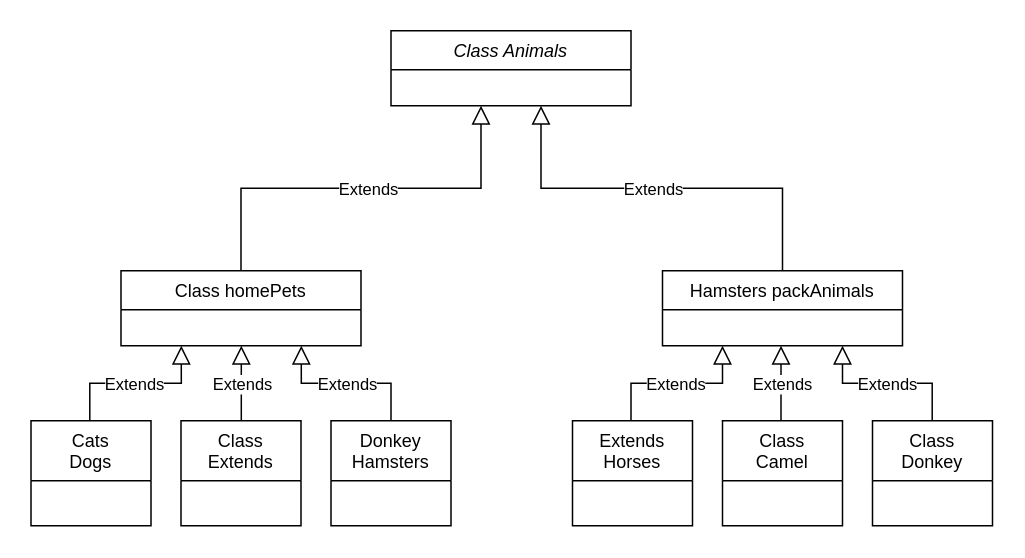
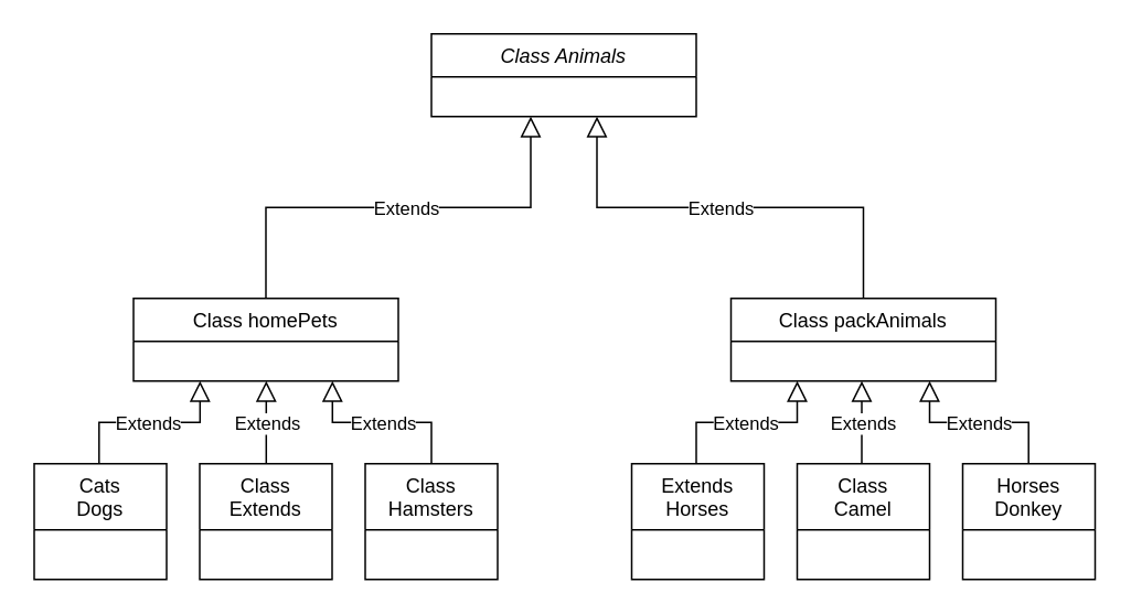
  <mxCell id="0" />
  <mxCell id="1" parent="0" />
  <mxCell id="2" value="Class Animals" style="swimlane;fontStyle=2;align=center;verticalAlign=top;childLayout=stackLayout;horizontal=1;startSize=26;horizontalStack=0;resizeParent=1;resizeLast=0;collapsible=1;marginBottom=0;rounded=0;shadow=0;strokeWidth=1;" parent="1" vertex="1"><mxGeometry x="260" y="20" width="160" height="50" as="geometry"><mxRectangle x="230" y="140" width="160" height="26" as="alternateBounds" /></mxGeometry></mxCell>
  <mxCell id="3" value="Class homePets" style="swimlane;fontStyle=0;align=center;verticalAlign=top;childLayout=stackLayout;horizontal=1;startSize=26;horizontalStack=0;resizeParent=1;resizeLast=0;collapsible=1;marginBottom=0;rounded=0;shadow=0;strokeWidth=1;" parent="1" vertex="1"><mxGeometry x="80" y="180" width="160" height="50" as="geometry"><mxRectangle x="130" y="380" width="160" height="26" as="alternateBounds" /></mxGeometry></mxCell>
  <mxCell id="4" value="" style="endArrow=block;endSize=10;endFill=0;shadow=0;strokeWidth=1;rounded=0;edgeStyle=elbowEdgeStyle;elbow=vertical;exitX=0.5;exitY=0;exitDx=0;exitDy=0;" parent="1" source="3" edge="1"><mxGeometry width="160" relative="1" as="geometry"><mxPoint x="110" y="170" as="sourcePoint" /><mxPoint x="320" y="70" as="targetPoint" /></mxGeometry></mxCell>
  <mxCell id="5" value="Extends" style="edgeLabel;html=1;align=center;verticalAlign=middle;resizable=0;points=[];" vertex="1" connectable="0" parent="4"><mxGeometry x="-0.3" relative="1" as="geometry"><mxPoint x="44" as="offset" /></mxGeometry></mxCell>
  <mxCell id="6" value="" style="endArrow=block;endSize=10;endFill=0;shadow=0;strokeWidth=1;rounded=0;edgeStyle=elbowEdgeStyle;elbow=vertical;exitX=0.5;exitY=0;exitDx=0;exitDy=0;" edge="1" parent="1" source="8"><mxGeometry width="160" relative="1" as="geometry"><mxPoint x="576.48" y="180" as="sourcePoint" /><mxPoint x="360" y="70" as="targetPoint" /></mxGeometry></mxCell>
  <mxCell id="7" value="Extends" style="edgeLabel;html=1;align=center;verticalAlign=middle;resizable=0;points=[];" vertex="1" connectable="0" parent="6"><mxGeometry x="0.061" relative="1" as="geometry"><mxPoint x="2" as="offset" /></mxGeometry></mxCell>
- <mxCell id="8" value="Hamsters packAnimals" style="swimlane;fontStyle=0;align=center;verticalAlign=top;childLayout=stackLayout;horizontal=1;startSize=26;horizontalStack=0;resizeParent=1;resizeLast=0;collapsible=1;marginBottom=0;rounded=0;shadow=0;strokeWidth=1;" vertex="1" parent="1"><mxGeometry x="441" y="180" width="160" height="50" as="geometry"><mxRectangle x="130" y="380" width="160" height="26" as="alternateBounds" /></mxGeometry></mxCell>
- <mxCell id="9" value="Donkey &#10;Hamsters" style="swimlane;fontStyle=0;align=center;verticalAlign=top;childLayout=stackLayout;horizontal=1;startSize=40;horizontalStack=0;resizeParent=1;resizeLast=0;collapsible=1;marginBottom=0;rounded=0;shadow=0;strokeWidth=1;" vertex="1" parent="1"><mxGeometry x="220" y="280" width="80" height="70" as="geometry"><mxRectangle x="300" y="430" width="160" height="26" as="alternateBounds" /></mxGeometry></mxCell>
+ <mxCell id="8" value="Class packAnimals" style="swimlane;fontStyle=0;align=center;verticalAlign=top;childLayout=stackLayout;horizontal=1;startSize=26;horizontalStack=0;resizeParent=1;resizeLast=0;collapsible=1;marginBottom=0;rounded=0;shadow=0;strokeWidth=1;" vertex="1" parent="1"><mxGeometry x="441" y="180" width="160" height="50" as="geometry"><mxRectangle x="130" y="380" width="160" height="26" as="alternateBounds" /></mxGeometry></mxCell>
+ <mxCell id="9" value="Class &#10;Hamsters" style="swimlane;fontStyle=0;align=center;verticalAlign=top;childLayout=stackLayout;horizontal=1;startSize=40;horizontalStack=0;resizeParent=1;resizeLast=0;collapsible=1;marginBottom=0;rounded=0;shadow=0;strokeWidth=1;" vertex="1" parent="1"><mxGeometry x="220" y="280" width="80" height="70" as="geometry"><mxRectangle x="300" y="430" width="160" height="26" as="alternateBounds" /></mxGeometry></mxCell>
  <mxCell id="10" value="Class &#10;Extends&#10;" style="swimlane;fontStyle=0;align=center;verticalAlign=top;childLayout=stackLayout;horizontal=1;startSize=40;horizontalStack=0;resizeParent=1;resizeLast=0;collapsible=1;marginBottom=0;rounded=0;shadow=0;strokeWidth=1;" vertex="1" parent="1"><mxGeometry x="120" y="280" width="80" height="70" as="geometry"><mxRectangle x="300" y="430" width="160" height="26" as="alternateBounds" /></mxGeometry></mxCell>
  <mxCell id="11" value="Cats &#10;Dogs&#10;" style="swimlane;fontStyle=0;align=center;verticalAlign=top;childLayout=stackLayout;horizontal=1;startSize=40;horizontalStack=0;resizeParent=1;resizeLast=0;collapsible=1;marginBottom=0;rounded=0;shadow=0;strokeWidth=1;" vertex="1" parent="1"><mxGeometry x="20" y="280" width="80" height="70" as="geometry"><mxRectangle x="300" y="430" width="160" height="26" as="alternateBounds" /></mxGeometry></mxCell>
- <mxCell id="12" value="Class &#10;Donkey" style="swimlane;fontStyle=0;align=center;verticalAlign=top;childLayout=stackLayout;horizontal=1;startSize=40;horizontalStack=0;resizeParent=1;resizeLast=0;collapsible=1;marginBottom=0;rounded=0;shadow=0;strokeWidth=1;" vertex="1" parent="1"><mxGeometry x="581" y="280" width="80" height="70" as="geometry"><mxRectangle x="300" y="430" width="160" height="26" as="alternateBounds" /></mxGeometry></mxCell>
+ <mxCell id="12" value="Horses &#10;Donkey" style="swimlane;fontStyle=0;align=center;verticalAlign=top;childLayout=stackLayout;horizontal=1;startSize=40;horizontalStack=0;resizeParent=1;resizeLast=0;collapsible=1;marginBottom=0;rounded=0;shadow=0;strokeWidth=1;" vertex="1" parent="1"><mxGeometry x="581" y="280" width="80" height="70" as="geometry"><mxRectangle x="300" y="430" width="160" height="26" as="alternateBounds" /></mxGeometry></mxCell>
  <mxCell id="13" value="Class &#10;Camel&#10;" style="swimlane;fontStyle=0;align=center;verticalAlign=top;childLayout=stackLayout;horizontal=1;startSize=40;horizontalStack=0;resizeParent=1;resizeLast=0;collapsible=1;marginBottom=0;rounded=0;shadow=0;strokeWidth=1;" vertex="1" parent="1"><mxGeometry x="481" y="280" width="80" height="70" as="geometry"><mxRectangle x="300" y="430" width="160" height="26" as="alternateBounds" /></mxGeometry></mxCell>
  <mxCell id="14" value="Extends &#10;Horses&#10;" style="swimlane;fontStyle=0;align=center;verticalAlign=top;childLayout=stackLayout;horizontal=1;startSize=40;horizontalStack=0;resizeParent=1;resizeLast=0;collapsible=1;marginBottom=0;rounded=0;shadow=0;strokeWidth=1;" vertex="1" parent="1"><mxGeometry x="381" y="280" width="80" height="70" as="geometry"><mxRectangle x="300" y="430" width="160" height="26" as="alternateBounds" /></mxGeometry></mxCell>
  <mxCell id="15" value="" style="endArrow=block;endSize=10;endFill=0;shadow=0;strokeWidth=1;rounded=0;edgeStyle=elbowEdgeStyle;elbow=vertical;" edge="1" parent="1"><mxGeometry width="160" relative="1" as="geometry"><mxPoint x="520" y="280" as="sourcePoint" /><mxPoint x="520" y="230" as="targetPoint" /></mxGeometry></mxCell>
  <mxCell id="16" value="Extends" style="edgeLabel;html=1;align=center;verticalAlign=middle;resizable=0;points=[];" vertex="1" connectable="0" parent="15"><mxGeometry x="0.061" relative="1" as="geometry"><mxPoint y="2" as="offset" /></mxGeometry></mxCell>
  <mxCell id="17" value="" style="endArrow=block;endSize=10;endFill=0;shadow=0;strokeWidth=1;rounded=0;edgeStyle=elbowEdgeStyle;elbow=vertical;entryX=0.75;entryY=1;entryDx=0;entryDy=0;" edge="1" parent="1" target="8"><mxGeometry width="160" relative="1" as="geometry"><mxPoint x="620.8" y="280" as="sourcePoint" /><mxPoint x="620.8" y="230" as="targetPoint" /></mxGeometry></mxCell>
  <mxCell id="18" value="Extends" style="edgeLabel;html=1;align=center;verticalAlign=middle;resizable=0;points=[];" vertex="1" connectable="0" parent="17"><mxGeometry x="0.061" relative="1" as="geometry"><mxPoint x="3" as="offset" /></mxGeometry></mxCell>
  <mxCell id="19" value="" style="endArrow=block;endSize=10;endFill=0;shadow=0;strokeWidth=1;rounded=0;edgeStyle=elbowEdgeStyle;elbow=vertical;entryX=0.25;entryY=1;entryDx=0;entryDy=0;" edge="1" parent="1" target="8"><mxGeometry width="160" relative="1" as="geometry"><mxPoint x="420" y="280" as="sourcePoint" /><mxPoint x="420" y="230" as="targetPoint" /></mxGeometry></mxCell>
  <mxCell id="20" value="Extends" style="edgeLabel;html=1;align=center;verticalAlign=middle;resizable=0;points=[];" vertex="1" connectable="0" parent="19"><mxGeometry x="0.061" relative="1" as="geometry"><mxPoint x="-5" as="offset" /></mxGeometry></mxCell>
  <mxCell id="21" value="" style="endArrow=block;endSize=10;endFill=0;shadow=0;strokeWidth=1;rounded=0;edgeStyle=elbowEdgeStyle;elbow=vertical;" edge="1" parent="1"><mxGeometry width="160" relative="1" as="geometry"><mxPoint x="160.2" y="280" as="sourcePoint" /><mxPoint x="160.2" y="230" as="targetPoint" /></mxGeometry></mxCell>
  <mxCell id="22" value="Extends" style="edgeLabel;html=1;align=center;verticalAlign=middle;resizable=0;points=[];" vertex="1" connectable="0" parent="21"><mxGeometry x="0.061" relative="1" as="geometry"><mxPoint y="2" as="offset" /></mxGeometry></mxCell>
  <mxCell id="23" value="" style="endArrow=block;endSize=10;endFill=0;shadow=0;strokeWidth=1;rounded=0;edgeStyle=elbowEdgeStyle;elbow=vertical;entryX=0.75;entryY=1;entryDx=0;entryDy=0;" edge="1" parent="1"><mxGeometry width="160" relative="1" as="geometry"><mxPoint x="260" y="280" as="sourcePoint" /><mxPoint x="200.2" y="230" as="targetPoint" /></mxGeometry></mxCell>
  <mxCell id="24" value="Extends" style="edgeLabel;html=1;align=center;verticalAlign=middle;resizable=0;points=[];" vertex="1" connectable="0" parent="23"><mxGeometry x="0.061" relative="1" as="geometry"><mxPoint x="3" as="offset" /></mxGeometry></mxCell>
  <mxCell id="25" value="" style="endArrow=block;endSize=10;endFill=0;shadow=0;strokeWidth=1;rounded=0;edgeStyle=elbowEdgeStyle;elbow=vertical;entryX=0.25;entryY=1;entryDx=0;entryDy=0;" edge="1" parent="1"><mxGeometry width="160" relative="1" as="geometry"><mxPoint x="59.2" y="280" as="sourcePoint" /><mxPoint x="120.2" y="230" as="targetPoint" /></mxGeometry></mxCell>
  <mxCell id="26" value="Extends" style="edgeLabel;html=1;align=center;verticalAlign=middle;resizable=0;points=[];" vertex="1" connectable="0" parent="25"><mxGeometry x="0.061" relative="1" as="geometry"><mxPoint x="-5" as="offset" /></mxGeometry></mxCell>
